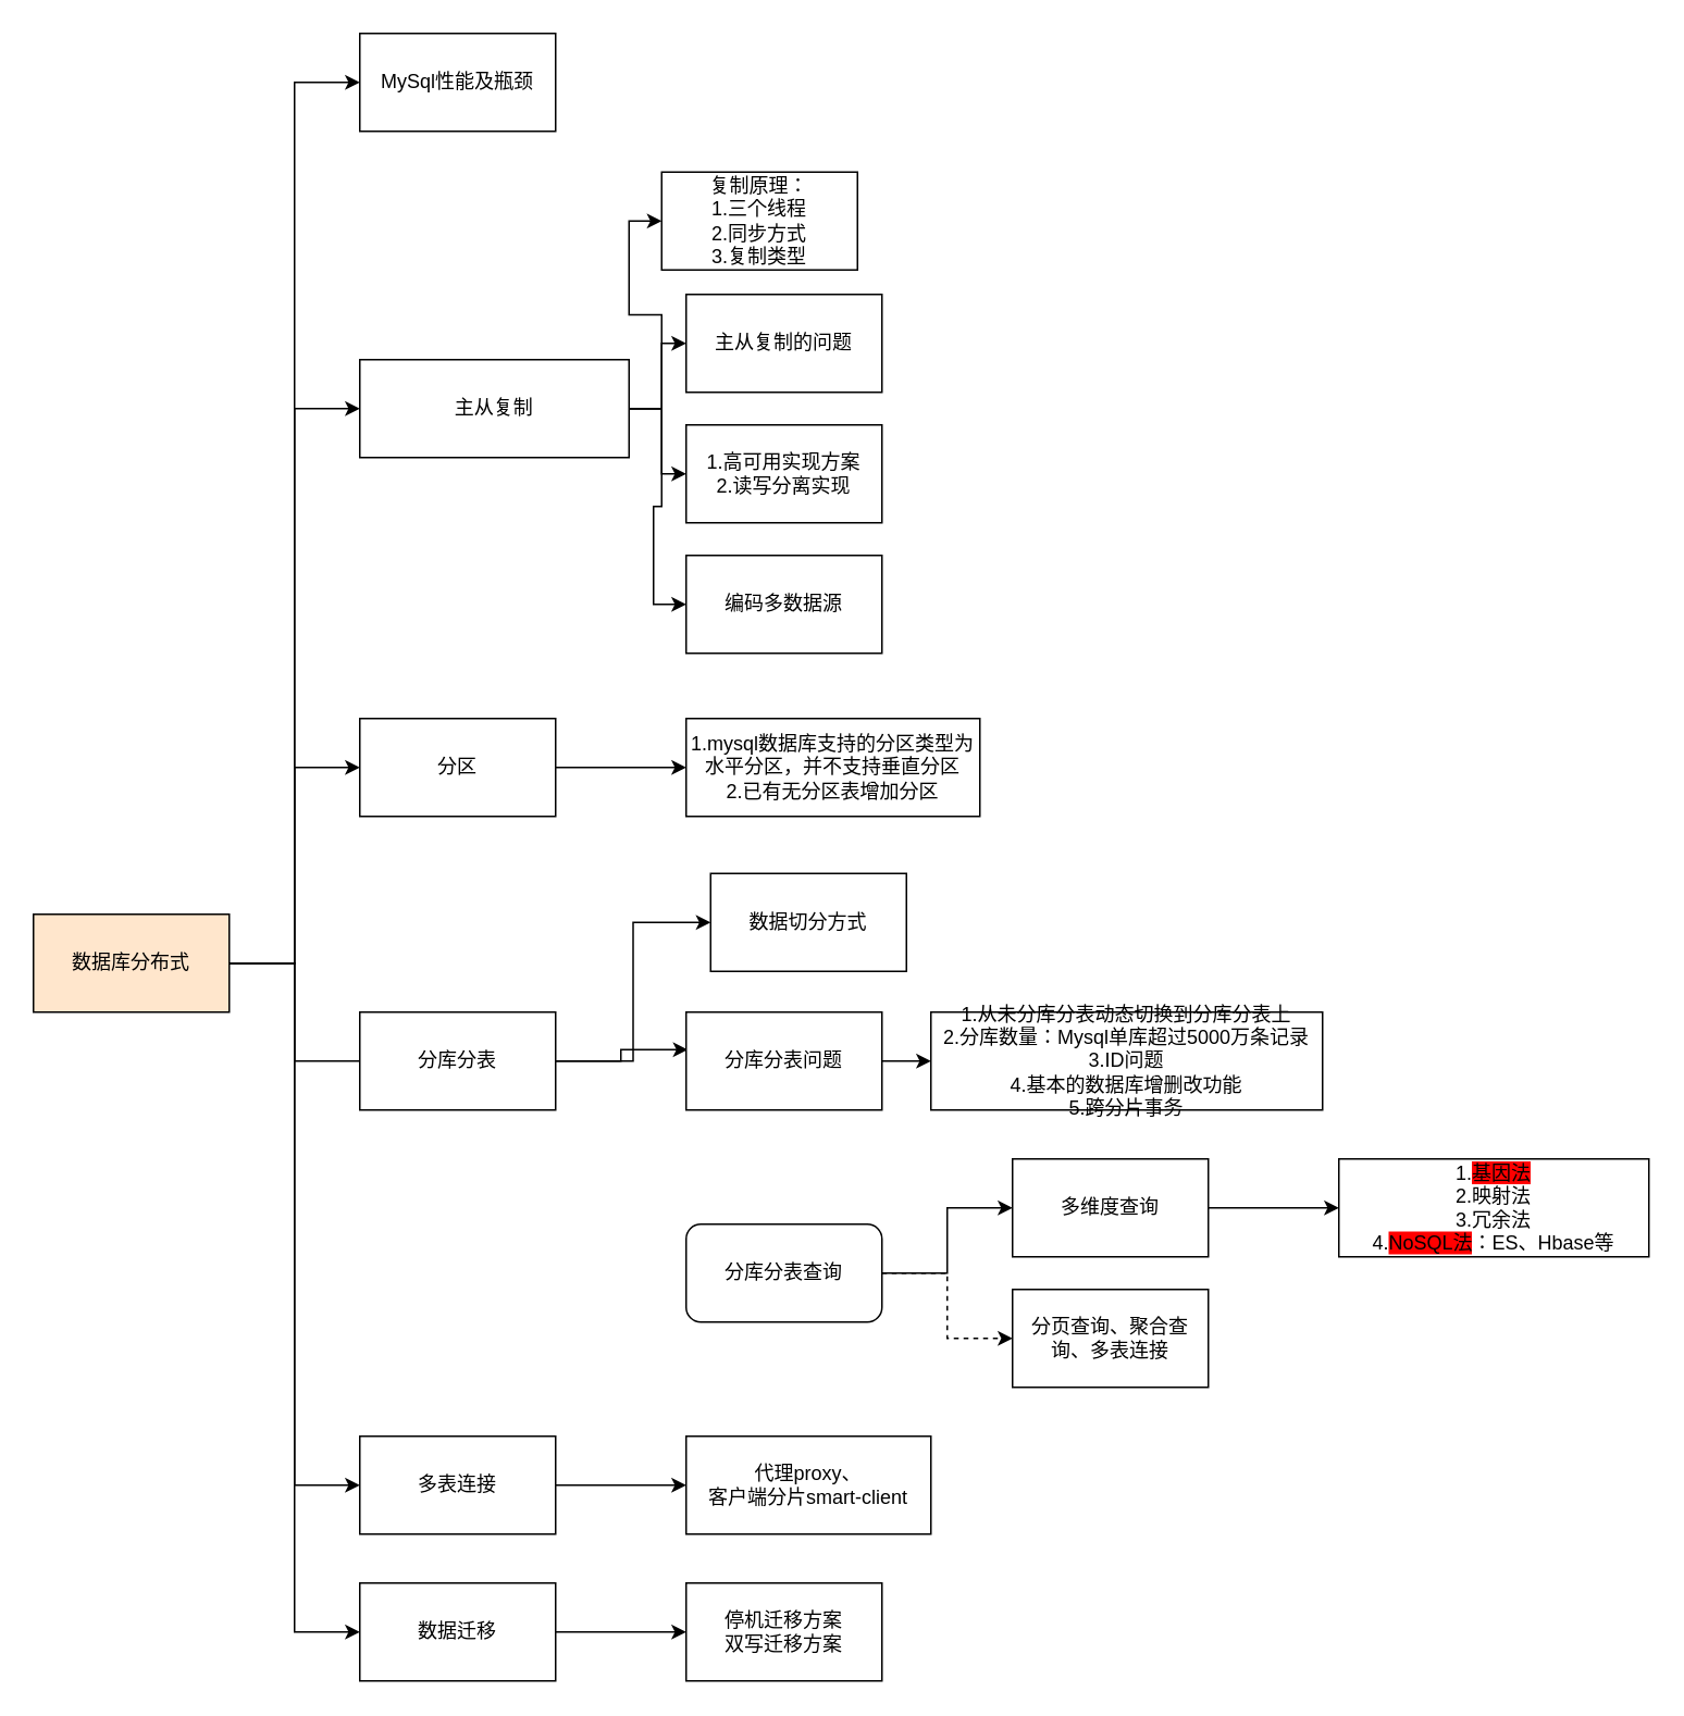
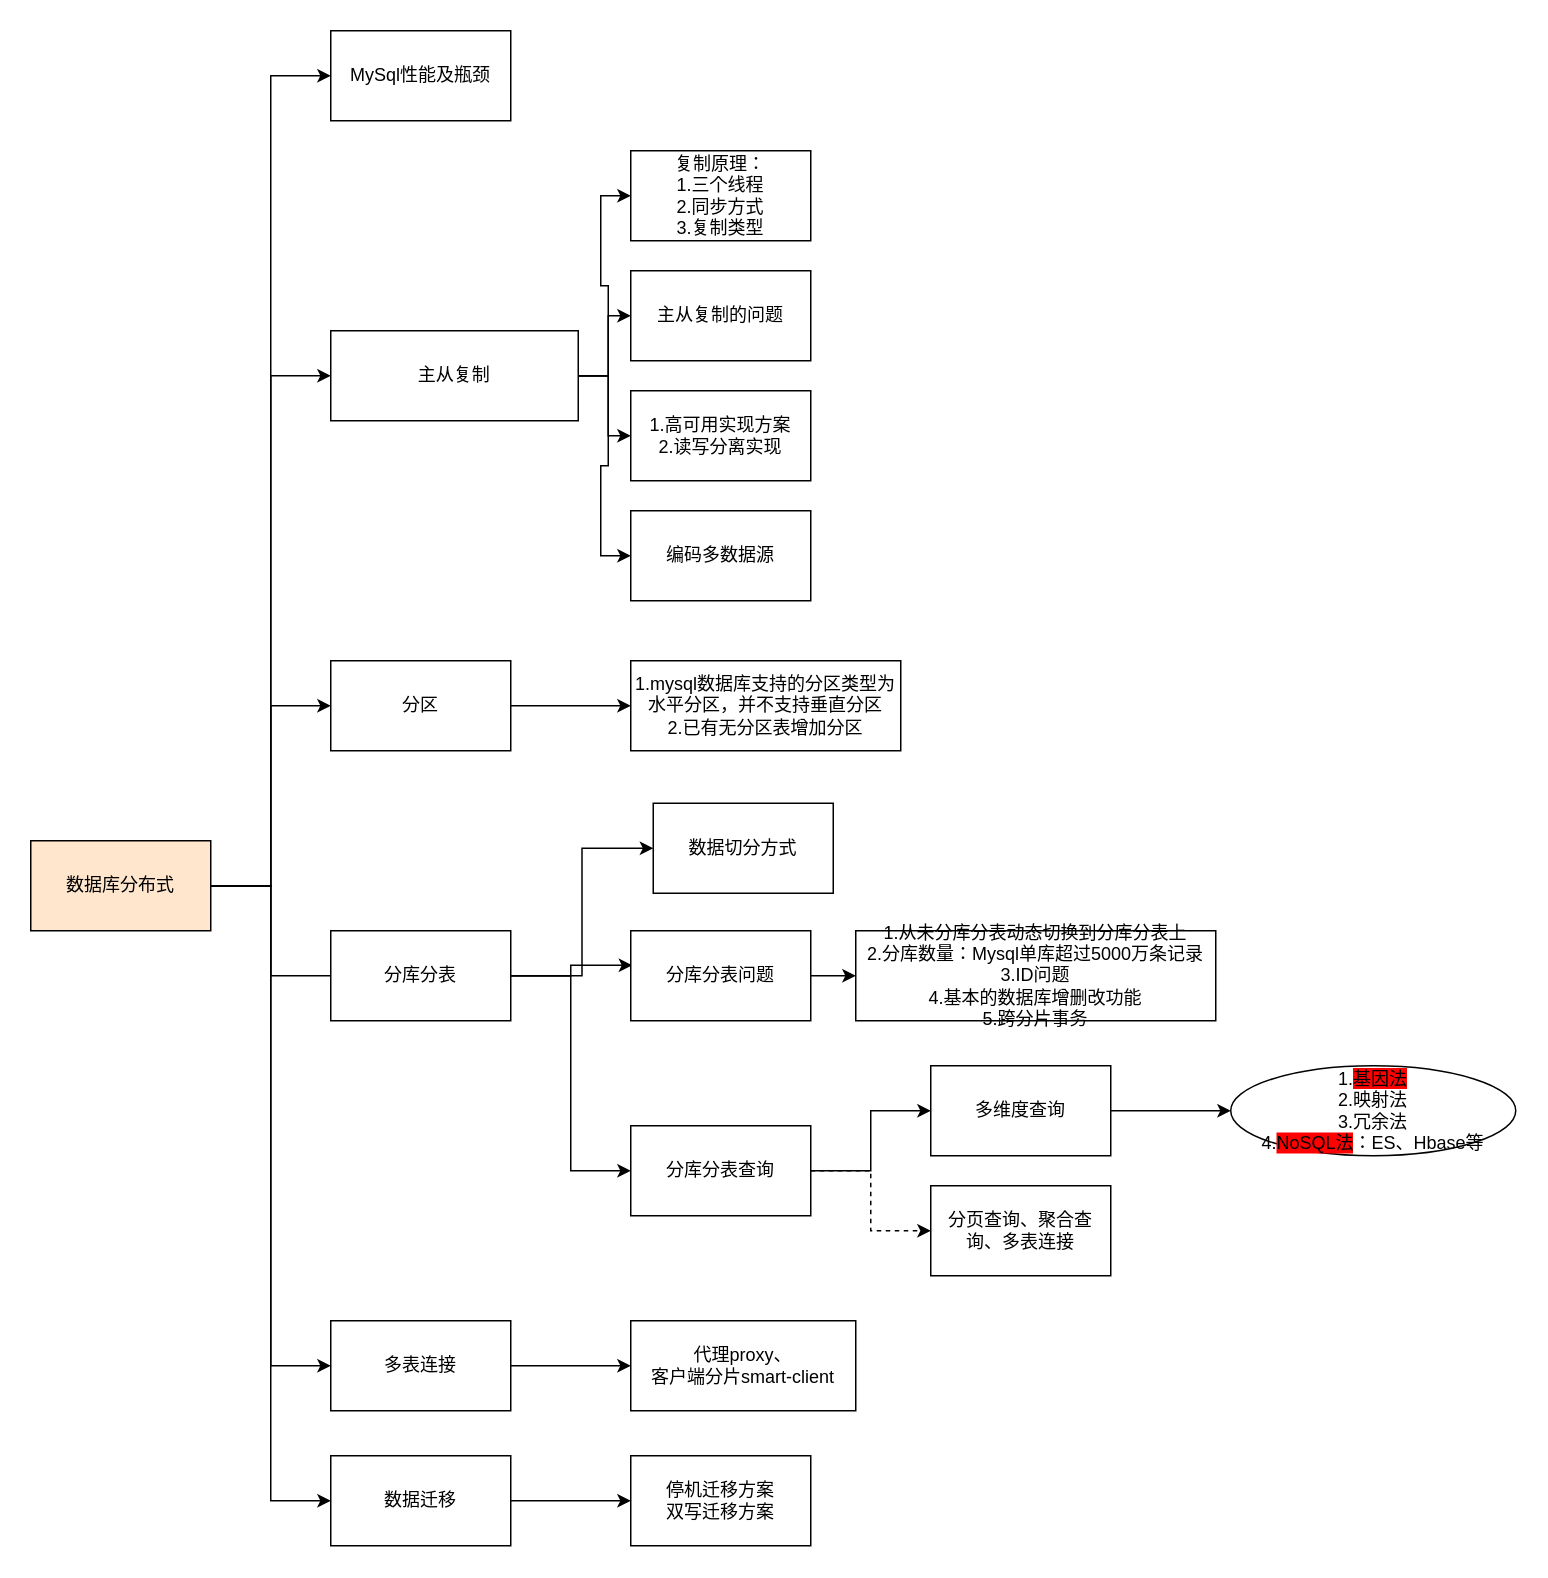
  <mxCell id="0" />
  <mxCell id="1" parent="0" />
  <mxCell id="2" value="" style="edgeStyle=orthogonalEdgeStyle;rounded=0;orthogonalLoop=1;jettySize=auto;html=1;entryX=0;entryY=0.5;entryDx=0;entryDy=0;" parent="1" source="8" target="13" edge="1"><mxGeometry relative="1" as="geometry" /></mxCell>
  <mxCell id="3" style="edgeStyle=orthogonalEdgeStyle;rounded=0;orthogonalLoop=1;jettySize=auto;html=1;entryX=0;entryY=0.5;entryDx=0;entryDy=0;" parent="1" source="8" target="22" edge="1"><mxGeometry relative="1" as="geometry" /></mxCell>
  <mxCell id="4" style="edgeStyle=orthogonalEdgeStyle;rounded=0;orthogonalLoop=1;jettySize=auto;html=1;entryX=0;entryY=0.5;entryDx=0;entryDy=0;" parent="1" source="8" target="21" edge="1"><mxGeometry relative="1" as="geometry" /></mxCell>
  <mxCell id="5" style="edgeStyle=orthogonalEdgeStyle;rounded=0;orthogonalLoop=1;jettySize=auto;html=1;entryX=0;entryY=0.5;entryDx=0;entryDy=0;endArrow=none;" parent="1" source="8" target="19" edge="1"><mxGeometry relative="1" as="geometry" /></mxCell>
  <mxCell id="6" style="edgeStyle=orthogonalEdgeStyle;rounded=0;orthogonalLoop=1;jettySize=auto;html=1;entryX=0;entryY=0.5;entryDx=0;entryDy=0;" parent="1" source="8" target="15" edge="1"><mxGeometry relative="1" as="geometry" /></mxCell>
  <mxCell id="7" style="edgeStyle=orthogonalEdgeStyle;rounded=0;orthogonalLoop=1;jettySize=auto;html=1;entryX=0;entryY=0.5;entryDx=0;entryDy=0;" parent="1" source="8" target="24" edge="1"><mxGeometry relative="1" as="geometry" /></mxCell>
  <mxCell id="8" value="数据库分布式" style="rounded=0;whiteSpace=wrap;html=1;fillColor=#ffe6cc;" parent="1" vertex="1"><mxGeometry x="20" y="560" width="120" height="60" as="geometry" /></mxCell>
  <mxCell id="9" value="" style="edgeStyle=orthogonalEdgeStyle;rounded=0;orthogonalLoop=1;jettySize=auto;html=1;entryX=0;entryY=0.5;entryDx=0;entryDy=0;" parent="1" source="13" target="25" edge="1"><mxGeometry relative="1" as="geometry" /></mxCell>
  <mxCell id="10" style="edgeStyle=orthogonalEdgeStyle;rounded=0;orthogonalLoop=1;jettySize=auto;html=1;entryX=0;entryY=0.5;entryDx=0;entryDy=0;" parent="1" source="13" target="28" edge="1"><mxGeometry relative="1" as="geometry" /></mxCell>
  <mxCell id="11" style="edgeStyle=orthogonalEdgeStyle;rounded=0;orthogonalLoop=1;jettySize=auto;html=1;" parent="1" source="13" target="27" edge="1"><mxGeometry relative="1" as="geometry" /></mxCell>
  <mxCell id="12" style="edgeStyle=orthogonalEdgeStyle;rounded=0;orthogonalLoop=1;jettySize=auto;html=1;entryX=0;entryY=0.5;entryDx=0;entryDy=0;" parent="1" source="13" target="26" edge="1"><mxGeometry relative="1" as="geometry" /></mxCell>
  <mxCell id="13" value="主从复制" style="rounded=0;whiteSpace=wrap;html=1;" parent="1" vertex="1"><mxGeometry x="220" y="220" width="165" height="60" as="geometry" /></mxCell>
  <mxCell id="14" value="" style="edgeStyle=orthogonalEdgeStyle;rounded=0;orthogonalLoop=1;jettySize=auto;html=1;" parent="1" source="15" target="41" edge="1"><mxGeometry relative="1" as="geometry" /></mxCell>
  <mxCell id="15" value="数据迁移" style="rounded=0;whiteSpace=wrap;html=1;" parent="1" vertex="1"><mxGeometry x="220" y="970" width="120" height="60" as="geometry" /></mxCell>
  <mxCell id="16" value="" style="edgeStyle=orthogonalEdgeStyle;rounded=0;orthogonalLoop=1;jettySize=auto;html=1;entryX=0;entryY=0.5;entryDx=0;entryDy=0;" parent="1" source="19" target="30" edge="1"><mxGeometry relative="1" as="geometry" /></mxCell>
  <mxCell id="17" style="edgeStyle=orthogonalEdgeStyle;rounded=0;orthogonalLoop=1;jettySize=auto;html=1;entryX=0.008;entryY=0.383;entryDx=0;entryDy=0;entryPerimeter=0;" parent="1" source="19" target="36" edge="1"><mxGeometry relative="1" as="geometry" /></mxCell>
+ <mxCell id="18" style="edgeStyle=orthogonalEdgeStyle;rounded=0;orthogonalLoop=1;jettySize=auto;html=1;entryX=0;entryY=0.5;entryDx=0;entryDy=0;" parent="1" source="19" target="34" edge="1"><mxGeometry relative="1" as="geometry" /></mxCell>
  <mxCell id="19" value="分库分表" style="rounded=0;whiteSpace=wrap;html=1;" parent="1" vertex="1"><mxGeometry x="220" y="620" width="120" height="60" as="geometry" /></mxCell>
  <mxCell id="20" value="" style="edgeStyle=orthogonalEdgeStyle;rounded=0;orthogonalLoop=1;jettySize=auto;html=1;" parent="1" source="21" target="29" edge="1"><mxGeometry relative="1" as="geometry" /></mxCell>
  <mxCell id="21" value="分区" style="rounded=0;whiteSpace=wrap;html=1;" parent="1" vertex="1"><mxGeometry x="220" y="440" width="120" height="60" as="geometry" /></mxCell>
  <mxCell id="22" value="MySql性能及瓶颈" style="rounded=0;whiteSpace=wrap;html=1;" parent="1" vertex="1"><mxGeometry x="220" y="20" width="120" height="60" as="geometry" /></mxCell>
  <mxCell id="23" value="" style="edgeStyle=orthogonalEdgeStyle;rounded=0;orthogonalLoop=1;jettySize=auto;html=1;" parent="1" source="24" target="42" edge="1"><mxGeometry relative="1" as="geometry" /></mxCell>
  <mxCell id="24" value="多表连接" style="rounded=0;whiteSpace=wrap;html=1;" parent="1" vertex="1"><mxGeometry x="220" y="880" width="120" height="60" as="geometry" /></mxCell>
- <mxCell id="25" value="&lt;div&gt;复制原理：&lt;br&gt;1.三个线程&lt;/div&gt;&lt;div&gt;2.同步方式&lt;/div&gt;&lt;div&gt;3.复制类型&lt;/div&gt;" style="rounded=0;whiteSpace=wrap;html=1;" parent="1" vertex="1"><mxGeometry x="405" y="105" width="120" height="60" as="geometry" /></mxCell>
+ <mxCell id="25" value="&lt;div&gt;复制原理：&lt;br&gt;1.三个线程&lt;/div&gt;&lt;div&gt;2.同步方式&lt;/div&gt;&lt;div&gt;3.复制类型&lt;/div&gt;" style="rounded=0;whiteSpace=wrap;html=1;" parent="1" vertex="1"><mxGeometry x="420" y="100" width="120" height="60" as="geometry" /></mxCell>
  <mxCell id="26" value="编码多数据源" style="rounded=0;whiteSpace=wrap;html=1;" parent="1" vertex="1"><mxGeometry x="420" y="340" width="120" height="60" as="geometry" /></mxCell>
  <mxCell id="27" value="&lt;div&gt;1.高可用实现方案&lt;/div&gt;&lt;div&gt;2.读写分离实现&lt;/div&gt;" style="rounded=0;whiteSpace=wrap;html=1;" parent="1" vertex="1"><mxGeometry x="420" y="260" width="120" height="60" as="geometry" /></mxCell>
  <mxCell id="28" value="主从复制的问题" style="rounded=0;whiteSpace=wrap;html=1;" parent="1" vertex="1"><mxGeometry x="420" y="180" width="120" height="60" as="geometry" /></mxCell>
  <mxCell id="29" value="&lt;div&gt;1.mysql数据库支持的分区类型为水平分区，并不支持垂直分区&lt;/div&gt;&lt;div&gt;2.已有无分区表增加分区&lt;/div&gt;" style="rounded=0;whiteSpace=wrap;html=1;" parent="1" vertex="1"><mxGeometry x="420" y="440" width="180" height="60" as="geometry" /></mxCell>
  <mxCell id="30" value="数据切分方式" style="rounded=0;whiteSpace=wrap;html=1;" parent="1" vertex="1"><mxGeometry x="435" y="535" width="120" height="60" as="geometry" /></mxCell>
  <mxCell id="31" value="&lt;div&gt;1.从未分库分表动态切换到分库分表上&lt;/div&gt;&lt;div&gt;2.分库数量：Mysql单库超过5000万条记录&lt;/div&gt;&lt;div&gt;3.ID问题&lt;/div&gt;&lt;div&gt;4.基本的数据库增删改功能&lt;/div&gt;&lt;div&gt;5.跨分片事务&lt;/div&gt;" style="rounded=0;whiteSpace=wrap;html=1;" parent="1" vertex="1"><mxGeometry x="570" y="620" width="240" height="60" as="geometry" /></mxCell>
  <mxCell id="32" value="" style="edgeStyle=orthogonalEdgeStyle;rounded=0;orthogonalLoop=1;jettySize=auto;html=1;entryX=0;entryY=0.5;entryDx=0;entryDy=0;" parent="1" source="34" target="38" edge="1"><mxGeometry relative="1" as="geometry" /></mxCell>
  <mxCell id="33" style="edgeStyle=orthogonalEdgeStyle;rounded=0;orthogonalLoop=1;jettySize=auto;html=1;entryX=0;entryY=0.5;entryDx=0;entryDy=0;dashed=1;" parent="1" source="34" target="39" edge="1"><mxGeometry relative="1" as="geometry" /></mxCell>
- <mxCell id="34" value="分库分表查询" style="whiteSpace=wrap;html=1;rounded=1;" parent="1" vertex="1"><mxGeometry x="420" y="750" width="120" height="60" as="geometry" /></mxCell>
+ <mxCell id="34" value="分库分表查询" style="rounded=0;whiteSpace=wrap;html=1;" parent="1" vertex="1"><mxGeometry x="420" y="750" width="120" height="60" as="geometry" /></mxCell>
  <mxCell id="35" value="" style="edgeStyle=orthogonalEdgeStyle;rounded=0;orthogonalLoop=1;jettySize=auto;html=1;" parent="1" source="36" target="31" edge="1"><mxGeometry relative="1" as="geometry" /></mxCell>
  <mxCell id="36" value="分库分表问题" style="rounded=0;whiteSpace=wrap;html=1;" parent="1" vertex="1"><mxGeometry x="420" y="620" width="120" height="60" as="geometry" /></mxCell>
  <mxCell id="37" value="" style="edgeStyle=orthogonalEdgeStyle;rounded=0;orthogonalLoop=1;jettySize=auto;html=1;" parent="1" source="38" target="40" edge="1"><mxGeometry relative="1" as="geometry" /></mxCell>
  <mxCell id="38" value="多维度查询" style="rounded=0;whiteSpace=wrap;html=1;" parent="1" vertex="1"><mxGeometry x="620" y="710" width="120" height="60" as="geometry" /></mxCell>
  <mxCell id="39" value="分页查询、聚合查询、多表连接" style="rounded=0;whiteSpace=wrap;html=1;" parent="1" vertex="1"><mxGeometry x="620" y="790" width="120" height="60" as="geometry" /></mxCell>
- <mxCell id="40" value="&lt;div&gt;1.&lt;span style=&quot;background-color: rgb(255, 0, 0);&quot;&gt;基因法&lt;/span&gt;&lt;/div&gt;&lt;div&gt;2.映射法&lt;/div&gt;&lt;div&gt;3.冗余法&lt;/div&gt;&lt;div&gt;4.&lt;span style=&quot;background-color: rgb(255, 0, 0);&quot;&gt;NoSQL法&lt;/span&gt;：ES、Hbase等&lt;/div&gt;" style="rounded=0;whiteSpace=wrap;html=1;" parent="1" vertex="1"><mxGeometry x="820" y="710" width="190" height="60" as="geometry" /></mxCell>
+ <mxCell id="40" value="&lt;div&gt;1.&lt;span style=&quot;background-color: rgb(255, 0, 0);&quot;&gt;基因法&lt;/span&gt;&lt;/div&gt;&lt;div&gt;2.映射法&lt;/div&gt;&lt;div&gt;3.冗余法&lt;/div&gt;&lt;div&gt;4.&lt;span style=&quot;background-color: rgb(255, 0, 0);&quot;&gt;NoSQL法&lt;/span&gt;：ES、Hbase等&lt;/div&gt;" style="ellipse;whiteSpace=wrap;html=1;" parent="1" vertex="1"><mxGeometry x="820" y="710" width="190" height="60" as="geometry" /></mxCell>
  <mxCell id="41" value="&lt;div&gt;停机迁移方案&lt;/div&gt;&lt;div&gt;双写迁移方案&lt;/div&gt;" style="rounded=0;whiteSpace=wrap;html=1;" parent="1" vertex="1"><mxGeometry x="420" y="970" width="120" height="60" as="geometry" /></mxCell>
  <mxCell id="42" value="&lt;div&gt;&lt;span style=&quot;background-color: initial;&quot;&gt;代理proxy、&lt;/span&gt;&lt;br&gt;&lt;/div&gt;&lt;div&gt;客户端分片smart-client&lt;/div&gt;" style="rounded=0;whiteSpace=wrap;html=1;" parent="1" vertex="1"><mxGeometry x="420" y="880" width="150" height="60" as="geometry" /></mxCell>
